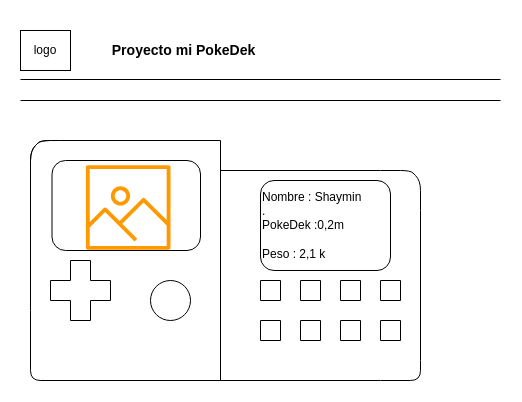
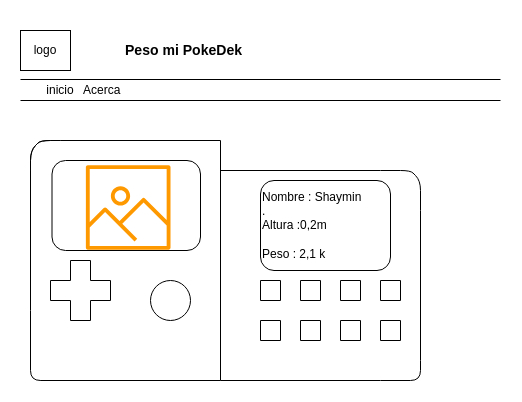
  <mxCell id="0" />
  <mxCell id="1" parent="0" />
- <mxCell id="2" value="&lt;h3&gt;Proyecto mi PokeDek&lt;/h3&gt;" style="text;html=1;strokeColor=none;fillColor=none;align=center;verticalAlign=middle;whiteSpace=wrap;rounded=0;hachureGap=4;pointerEvents=0;" parent="1" vertex="1"><mxGeometry x="50" width="267" height="60" as="geometry" y="20" /></mxCell>
+ <mxCell id="2" value="&lt;h3&gt;Peso mi PokeDek&lt;/h3&gt;" style="text;html=1;strokeColor=none;fillColor=none;align=center;verticalAlign=middle;whiteSpace=wrap;rounded=0;hachureGap=4;pointerEvents=0;" parent="1" vertex="1"><mxGeometry x="50" width="267" height="60" as="geometry" y="20" /></mxCell>
  <mxCell id="3" value="" style="endArrow=none;html=1;startSize=14;endSize=14;sourcePerimeterSpacing=8;targetPerimeterSpacing=8;" parent="1" edge="1"><mxGeometry width="50" height="50" relative="1" as="geometry"><mxPoint x="60" y="140" as="sourcePoint" /><mxPoint x="220" y="140" as="targetPoint" /></mxGeometry></mxCell>
  <mxCell id="4" value="" style="endArrow=none;html=1;startSize=14;endSize=14;sourcePerimeterSpacing=8;targetPerimeterSpacing=8;" parent="1" edge="1"><mxGeometry width="50" height="50" relative="1" as="geometry"><mxPoint x="220" y="380" as="sourcePoint" /><mxPoint x="220" y="140" as="targetPoint" /></mxGeometry></mxCell>
  <mxCell id="5" value="" style="endArrow=none;html=1;startSize=14;endSize=14;sourcePerimeterSpacing=8;targetPerimeterSpacing=8;" parent="1" edge="1"><mxGeometry width="50" height="50" relative="1" as="geometry"><mxPoint x="30" y="170" as="sourcePoint" /><mxPoint x="60" y="140" as="targetPoint" /><Array as="points"><mxPoint x="30" y="180" /><mxPoint x="30" y="150" /><mxPoint x="40" y="140" /></Array></mxGeometry></mxCell>
  <mxCell id="6" value="" style="endArrow=none;html=1;startSize=14;endSize=14;sourcePerimeterSpacing=8;targetPerimeterSpacing=8;" parent="1" edge="1"><mxGeometry width="50" height="50" relative="1" as="geometry"><mxPoint x="30" y="170" as="sourcePoint" /><mxPoint x="60" y="140" as="targetPoint" /><Array as="points"><mxPoint x="30" y="190" /><mxPoint x="30" y="180" /><mxPoint x="30" y="150" /><mxPoint x="40" y="140" /></Array></mxGeometry></mxCell>
  <mxCell id="7" value="" style="endArrow=none;html=1;startSize=14;endSize=14;sourcePerimeterSpacing=8;targetPerimeterSpacing=8;" parent="1" edge="1"><mxGeometry width="50" height="50" relative="1" as="geometry"><mxPoint x="30" y="180" as="sourcePoint" /><mxPoint x="30" y="310" as="targetPoint" /></mxGeometry></mxCell>
  <mxCell id="8" value="" style="endArrow=none;html=1;startSize=14;endSize=14;sourcePerimeterSpacing=8;targetPerimeterSpacing=8;" parent="1" edge="1"><mxGeometry width="50" height="50" relative="1" as="geometry"><mxPoint x="40" y="380" as="sourcePoint" /><mxPoint x="220" y="380" as="targetPoint" /></mxGeometry></mxCell>
  <mxCell id="9" value="" style="endArrow=none;html=1;startSize=14;endSize=14;sourcePerimeterSpacing=8;targetPerimeterSpacing=8;" parent="1" edge="1"><mxGeometry width="50" height="50" relative="1" as="geometry"><mxPoint x="50" y="380" as="sourcePoint" /><mxPoint x="30" y="310" as="targetPoint" /><Array as="points"><mxPoint x="30" y="380" /></Array></mxGeometry></mxCell>
  <mxCell id="10" value="" style="rounded=1;whiteSpace=wrap;html=1;hachureGap=4;pointerEvents=0;" parent="1" vertex="1"><mxGeometry x="51.5" y="160" width="148.5" height="90" as="geometry" /></mxCell>
  <mxCell id="11" value="" style="endArrow=none;html=1;startSize=14;endSize=14;sourcePerimeterSpacing=8;targetPerimeterSpacing=8;" parent="1" edge="1"><mxGeometry width="50" height="50" relative="1" as="geometry"><mxPoint x="70" y="260" as="sourcePoint" /><mxPoint x="70" y="280" as="targetPoint" /></mxGeometry></mxCell>
  <mxCell id="12" value="" style="endArrow=none;html=1;startSize=14;endSize=14;sourcePerimeterSpacing=8;targetPerimeterSpacing=8;" parent="1" edge="1"><mxGeometry width="50" height="50" relative="1" as="geometry"><mxPoint x="70" y="260" as="sourcePoint" /><mxPoint x="90" y="260" as="targetPoint" /><Array as="points" /></mxGeometry></mxCell>
  <mxCell id="13" value="" style="endArrow=none;html=1;startSize=14;endSize=14;sourcePerimeterSpacing=8;targetPerimeterSpacing=8;" parent="1" edge="1"><mxGeometry width="50" height="50" relative="1" as="geometry"><mxPoint x="90" y="280" as="sourcePoint" /><mxPoint x="90" y="260" as="targetPoint" /></mxGeometry></mxCell>
  <mxCell id="14" value="" style="endArrow=none;html=1;startSize=14;endSize=14;sourcePerimeterSpacing=8;targetPerimeterSpacing=8;" parent="1" edge="1"><mxGeometry width="50" height="50" relative="1" as="geometry"><mxPoint x="70" y="280" as="sourcePoint" /><mxPoint x="50" y="280" as="targetPoint" /></mxGeometry></mxCell>
  <mxCell id="15" value="" style="endArrow=none;html=1;startSize=14;endSize=14;sourcePerimeterSpacing=8;targetPerimeterSpacing=8;" parent="1" edge="1"><mxGeometry width="50" height="50" relative="1" as="geometry"><mxPoint x="50" y="300" as="sourcePoint" /><mxPoint x="50" y="280" as="targetPoint" /></mxGeometry></mxCell>
  <mxCell id="16" value="" style="endArrow=none;html=1;startSize=14;endSize=14;sourcePerimeterSpacing=8;targetPerimeterSpacing=8;" parent="1" edge="1"><mxGeometry width="50" height="50" relative="1" as="geometry"><mxPoint x="50" y="300" as="sourcePoint" /><mxPoint x="70" y="300" as="targetPoint" /></mxGeometry></mxCell>
  <mxCell id="17" value="" style="endArrow=none;html=1;startSize=14;endSize=14;sourcePerimeterSpacing=8;targetPerimeterSpacing=8;" parent="1" edge="1"><mxGeometry width="50" height="50" relative="1" as="geometry"><mxPoint x="70" y="300" as="sourcePoint" /><mxPoint x="70" y="320" as="targetPoint" /></mxGeometry></mxCell>
  <mxCell id="18" value="" style="endArrow=none;html=1;startSize=14;endSize=14;sourcePerimeterSpacing=8;targetPerimeterSpacing=8;" parent="1" edge="1"><mxGeometry width="50" height="50" relative="1" as="geometry"><mxPoint x="70" y="320" as="sourcePoint" /><mxPoint x="90" y="320" as="targetPoint" /></mxGeometry></mxCell>
  <mxCell id="19" value="" style="endArrow=none;html=1;startSize=14;endSize=14;sourcePerimeterSpacing=8;targetPerimeterSpacing=8;" parent="1" edge="1"><mxGeometry width="50" height="50" relative="1" as="geometry"><mxPoint x="90" y="320" as="sourcePoint" /><mxPoint x="90" y="300" as="targetPoint" /></mxGeometry></mxCell>
  <mxCell id="20" value="" style="endArrow=none;html=1;startSize=14;endSize=14;sourcePerimeterSpacing=8;targetPerimeterSpacing=8;" parent="1" edge="1"><mxGeometry width="50" height="50" relative="1" as="geometry"><mxPoint x="90" y="300" as="sourcePoint" /><mxPoint x="110" y="300" as="targetPoint" /></mxGeometry></mxCell>
  <mxCell id="21" value="" style="endArrow=none;html=1;startSize=14;endSize=14;sourcePerimeterSpacing=8;targetPerimeterSpacing=8;" parent="1" edge="1"><mxGeometry width="50" height="50" relative="1" as="geometry"><mxPoint x="110" y="300" as="sourcePoint" /><mxPoint x="110" y="280" as="targetPoint" /></mxGeometry></mxCell>
  <mxCell id="22" value="" style="endArrow=none;html=1;startSize=14;endSize=14;sourcePerimeterSpacing=8;targetPerimeterSpacing=8;" parent="1" edge="1"><mxGeometry width="50" height="50" relative="1" as="geometry"><mxPoint x="90" y="280" as="sourcePoint" /><mxPoint x="110" y="280" as="targetPoint" /></mxGeometry></mxCell>
  <mxCell id="23" value="" style="ellipse;whiteSpace=wrap;html=1;aspect=fixed;hachureGap=4;pointerEvents=0;" parent="1" vertex="1"><mxGeometry x="150" y="280" width="40" height="40" as="geometry" /></mxCell>
  <mxCell id="24" value="" style="endArrow=none;html=1;startSize=14;endSize=14;sourcePerimeterSpacing=8;targetPerimeterSpacing=8;" parent="1" edge="1"><mxGeometry width="50" height="50" relative="1" as="geometry"><mxPoint x="380" y="170" as="sourcePoint" /><mxPoint x="220" y="170" as="targetPoint" /></mxGeometry></mxCell>
  <mxCell id="25" value="" style="endArrow=none;html=1;startSize=14;endSize=14;sourcePerimeterSpacing=8;targetPerimeterSpacing=8;" parent="1" edge="1"><mxGeometry width="50" height="50" relative="1" as="geometry"><mxPoint x="420" y="210" as="sourcePoint" /><mxPoint x="380" y="170" as="targetPoint" /><Array as="points"><mxPoint x="420" y="180" /><mxPoint x="410" y="170" /></Array></mxGeometry></mxCell>
  <mxCell id="26" value="" style="endArrow=none;html=1;startSize=14;endSize=14;sourcePerimeterSpacing=8;targetPerimeterSpacing=8;" parent="1" edge="1"><mxGeometry width="50" height="50" relative="1" as="geometry"><mxPoint x="220" y="380" as="sourcePoint" /><mxPoint x="380" y="380" as="targetPoint" /></mxGeometry></mxCell>
  <mxCell id="27" value="" style="endArrow=none;html=1;startSize=14;endSize=14;sourcePerimeterSpacing=8;targetPerimeterSpacing=8;" parent="1" edge="1"><mxGeometry width="50" height="50" relative="1" as="geometry"><mxPoint x="380" y="380" as="sourcePoint" /><mxPoint x="420" y="360" as="targetPoint" /><Array as="points"><mxPoint x="420" y="380" /></Array></mxGeometry></mxCell>
  <mxCell id="28" value="" style="endArrow=none;html=1;startSize=14;endSize=14;sourcePerimeterSpacing=8;targetPerimeterSpacing=8;" parent="1" edge="1"><mxGeometry width="50" height="50" relative="1" as="geometry"><mxPoint x="420" y="210" as="sourcePoint" /><mxPoint x="420" y="360" as="targetPoint" /></mxGeometry></mxCell>
- <mxCell id="29" value="Nombre : Shaymin &lt;br&gt;.&lt;br&gt;PokeDek :0,2m&lt;br&gt;&lt;br&gt;Peso : 2,1 k" style="rounded=1;whiteSpace=wrap;html=1;hachureGap=4;pointerEvents=0;align=left;" parent="1" vertex="1"><mxGeometry x="260" y="180" width="130" height="90" as="geometry" /></mxCell>
+ <mxCell id="29" value="Nombre : Shaymin &lt;br&gt;.&lt;br&gt;Altura :0,2m&lt;br&gt;&lt;br&gt;Peso : 2,1 k" style="rounded=1;whiteSpace=wrap;html=1;hachureGap=4;pointerEvents=0;align=left;" parent="1" vertex="1"><mxGeometry x="260" y="180" width="130" height="90" as="geometry" /></mxCell>
  <mxCell id="30" value="" style="endArrow=none;html=1;startSize=14;endSize=14;sourcePerimeterSpacing=8;targetPerimeterSpacing=8;" parent="1" edge="1"><mxGeometry width="50" height="50" relative="1" as="geometry"><mxPoint x="260" y="280" as="sourcePoint" /><mxPoint x="260" y="300" as="targetPoint" /></mxGeometry></mxCell>
  <mxCell id="31" value="" style="endArrow=none;html=1;startSize=14;endSize=14;sourcePerimeterSpacing=8;targetPerimeterSpacing=8;" parent="1" edge="1"><mxGeometry width="50" height="50" relative="1" as="geometry"><mxPoint x="280" y="280" as="sourcePoint" /><mxPoint x="260" y="280" as="targetPoint" /></mxGeometry></mxCell>
  <mxCell id="32" value="" style="endArrow=none;html=1;startSize=14;endSize=14;sourcePerimeterSpacing=8;targetPerimeterSpacing=8;" parent="1" edge="1"><mxGeometry width="50" height="50" relative="1" as="geometry"><mxPoint x="280" y="300" as="sourcePoint" /><mxPoint x="260" y="300" as="targetPoint" /></mxGeometry></mxCell>
  <mxCell id="33" value="" style="endArrow=none;html=1;startSize=14;endSize=14;sourcePerimeterSpacing=8;targetPerimeterSpacing=8;" parent="1" edge="1"><mxGeometry width="50" height="50" relative="1" as="geometry"><mxPoint x="280" y="280" as="sourcePoint" /><mxPoint x="280" y="300" as="targetPoint" /></mxGeometry></mxCell>
  <mxCell id="34" value="" style="endArrow=none;html=1;startSize=14;endSize=14;sourcePerimeterSpacing=8;targetPerimeterSpacing=8;" parent="1" edge="1"><mxGeometry width="50" height="50" relative="1" as="geometry"><mxPoint x="300" y="300" as="sourcePoint" /><mxPoint x="300" y="280" as="targetPoint" /></mxGeometry></mxCell>
  <mxCell id="35" value="" style="endArrow=none;html=1;startSize=14;endSize=14;sourcePerimeterSpacing=8;targetPerimeterSpacing=8;" parent="1" edge="1"><mxGeometry width="50" height="50" relative="1" as="geometry"><mxPoint x="320" y="300" as="sourcePoint" /><mxPoint x="320" y="280" as="targetPoint" /></mxGeometry></mxCell>
  <mxCell id="36" value="" style="endArrow=none;html=1;startSize=14;endSize=14;sourcePerimeterSpacing=8;targetPerimeterSpacing=8;" parent="1" edge="1"><mxGeometry width="50" height="50" relative="1" as="geometry"><mxPoint x="340" y="280" as="sourcePoint" /><mxPoint x="340" y="300" as="targetPoint" /></mxGeometry></mxCell>
  <mxCell id="37" value="" style="endArrow=none;html=1;startSize=14;endSize=14;sourcePerimeterSpacing=8;targetPerimeterSpacing=8;" parent="1" edge="1"><mxGeometry width="50" height="50" relative="1" as="geometry"><mxPoint x="360" y="300" as="sourcePoint" /><mxPoint x="360" y="280" as="targetPoint" /></mxGeometry></mxCell>
  <mxCell id="38" value="" style="endArrow=none;html=1;startSize=14;endSize=14;sourcePerimeterSpacing=8;targetPerimeterSpacing=8;" parent="1" edge="1"><mxGeometry width="50" height="50" relative="1" as="geometry"><mxPoint x="380" y="300" as="sourcePoint" /><mxPoint x="380" y="280" as="targetPoint" /></mxGeometry></mxCell>
  <mxCell id="39" value="" style="endArrow=none;html=1;startSize=14;endSize=14;sourcePerimeterSpacing=8;targetPerimeterSpacing=8;" parent="1" edge="1"><mxGeometry width="50" height="50" relative="1" as="geometry"><mxPoint x="400" y="280" as="sourcePoint" /><mxPoint x="400" y="300" as="targetPoint" /></mxGeometry></mxCell>
  <mxCell id="40" value="" style="endArrow=none;html=1;startSize=14;endSize=14;sourcePerimeterSpacing=8;targetPerimeterSpacing=8;" parent="1" edge="1"><mxGeometry width="50" height="50" relative="1" as="geometry"><mxPoint x="300" y="280" as="sourcePoint" /><mxPoint x="320" y="280" as="targetPoint" /></mxGeometry></mxCell>
  <mxCell id="41" value="" style="endArrow=none;html=1;startSize=14;endSize=14;sourcePerimeterSpacing=8;targetPerimeterSpacing=8;" parent="1" edge="1"><mxGeometry width="50" height="50" relative="1" as="geometry"><mxPoint x="320" y="300" as="sourcePoint" /><mxPoint x="300" y="300" as="targetPoint" /></mxGeometry></mxCell>
  <mxCell id="42" value="" style="endArrow=none;html=1;startSize=14;endSize=14;sourcePerimeterSpacing=8;targetPerimeterSpacing=8;" parent="1" edge="1"><mxGeometry width="50" height="50" relative="1" as="geometry"><mxPoint x="340" y="300" as="sourcePoint" /><mxPoint x="360" y="300" as="targetPoint" /></mxGeometry></mxCell>
  <mxCell id="43" value="" style="endArrow=none;html=1;startSize=14;endSize=14;sourcePerimeterSpacing=8;targetPerimeterSpacing=8;" parent="1" edge="1"><mxGeometry width="50" height="50" relative="1" as="geometry"><mxPoint x="340" y="280" as="sourcePoint" /><mxPoint x="360" y="280" as="targetPoint" /></mxGeometry></mxCell>
  <mxCell id="44" value="" style="endArrow=none;html=1;startSize=14;endSize=14;sourcePerimeterSpacing=8;targetPerimeterSpacing=8;" parent="1" edge="1"><mxGeometry width="50" height="50" relative="1" as="geometry"><mxPoint x="400" y="280" as="sourcePoint" /><mxPoint x="380" y="280" as="targetPoint" /></mxGeometry></mxCell>
  <mxCell id="45" value="" style="endArrow=none;html=1;startSize=14;endSize=14;sourcePerimeterSpacing=8;targetPerimeterSpacing=8;" parent="1" edge="1"><mxGeometry width="50" height="50" relative="1" as="geometry"><mxPoint x="400" y="300" as="sourcePoint" /><mxPoint x="380" y="300" as="targetPoint" /></mxGeometry></mxCell>
  <mxCell id="46" value="" style="endArrow=none;html=1;startSize=14;endSize=14;sourcePerimeterSpacing=8;targetPerimeterSpacing=8;" parent="1" edge="1"><mxGeometry width="50" height="50" relative="1" as="geometry"><mxPoint x="260" y="320" as="sourcePoint" /><mxPoint x="260" y="340" as="targetPoint" /></mxGeometry></mxCell>
  <mxCell id="47" value="" style="endArrow=none;html=1;startSize=14;endSize=14;sourcePerimeterSpacing=8;targetPerimeterSpacing=8;" parent="1" edge="1"><mxGeometry width="50" height="50" relative="1" as="geometry"><mxPoint x="280" y="340" as="sourcePoint" /><mxPoint x="280" y="320" as="targetPoint" /></mxGeometry></mxCell>
  <mxCell id="48" value="" style="endArrow=none;html=1;startSize=14;endSize=14;sourcePerimeterSpacing=8;targetPerimeterSpacing=8;" parent="1" edge="1"><mxGeometry width="50" height="50" relative="1" as="geometry"><mxPoint x="280" y="340" as="sourcePoint" /><mxPoint x="260" y="340" as="targetPoint" /></mxGeometry></mxCell>
  <mxCell id="49" value="" style="endArrow=none;html=1;startSize=14;endSize=14;sourcePerimeterSpacing=8;targetPerimeterSpacing=8;" parent="1" edge="1"><mxGeometry width="50" height="50" relative="1" as="geometry"><mxPoint x="260" y="320" as="sourcePoint" /><mxPoint x="280" y="320" as="targetPoint" /></mxGeometry></mxCell>
  <mxCell id="50" value="" style="endArrow=none;html=1;startSize=14;endSize=14;sourcePerimeterSpacing=8;targetPerimeterSpacing=8;" parent="1" edge="1"><mxGeometry width="50" height="50" relative="1" as="geometry"><mxPoint x="300" y="340" as="sourcePoint" /><mxPoint x="300" y="320" as="targetPoint" /></mxGeometry></mxCell>
  <mxCell id="51" value="" style="endArrow=none;html=1;startSize=14;endSize=14;sourcePerimeterSpacing=8;targetPerimeterSpacing=8;" parent="1" edge="1"><mxGeometry width="50" height="50" relative="1" as="geometry"><mxPoint x="300" y="340" as="sourcePoint" /><mxPoint x="320" y="340" as="targetPoint" /></mxGeometry></mxCell>
  <mxCell id="52" value="" style="endArrow=none;html=1;startSize=14;endSize=14;sourcePerimeterSpacing=8;targetPerimeterSpacing=8;" parent="1" edge="1"><mxGeometry width="50" height="50" relative="1" as="geometry"><mxPoint x="300" y="320" as="sourcePoint" /><mxPoint x="320" y="320" as="targetPoint" /></mxGeometry></mxCell>
  <mxCell id="53" value="" style="endArrow=none;html=1;startSize=14;endSize=14;sourcePerimeterSpacing=8;targetPerimeterSpacing=8;" parent="1" edge="1"><mxGeometry width="50" height="50" relative="1" as="geometry"><mxPoint x="320" y="340" as="sourcePoint" /><mxPoint x="320" y="320" as="targetPoint" /></mxGeometry></mxCell>
  <mxCell id="54" value="" style="endArrow=none;html=1;startSize=14;endSize=14;sourcePerimeterSpacing=8;targetPerimeterSpacing=8;" parent="1" edge="1"><mxGeometry width="50" height="50" relative="1" as="geometry"><mxPoint x="340" y="340" as="sourcePoint" /><mxPoint x="340" y="320" as="targetPoint" /></mxGeometry></mxCell>
  <mxCell id="55" value="" style="endArrow=none;html=1;startSize=14;endSize=14;sourcePerimeterSpacing=8;targetPerimeterSpacing=8;" parent="1" edge="1"><mxGeometry width="50" height="50" relative="1" as="geometry"><mxPoint x="360" y="340" as="sourcePoint" /><mxPoint x="360" y="320" as="targetPoint" /></mxGeometry></mxCell>
  <mxCell id="56" value="" style="endArrow=none;html=1;startSize=14;endSize=14;sourcePerimeterSpacing=8;targetPerimeterSpacing=8;" parent="1" edge="1"><mxGeometry width="50" height="50" relative="1" as="geometry"><mxPoint x="360" y="340" as="sourcePoint" /><mxPoint x="340" y="340" as="targetPoint" /></mxGeometry></mxCell>
  <mxCell id="57" value="" style="endArrow=none;html=1;startSize=14;endSize=14;sourcePerimeterSpacing=8;targetPerimeterSpacing=8;" parent="1" edge="1"><mxGeometry width="50" height="50" relative="1" as="geometry"><mxPoint x="340" y="320" as="sourcePoint" /><mxPoint x="360" y="320" as="targetPoint" /></mxGeometry></mxCell>
  <mxCell id="58" value="" style="endArrow=none;html=1;startSize=14;endSize=14;sourcePerimeterSpacing=8;targetPerimeterSpacing=8;" parent="1" edge="1"><mxGeometry width="50" height="50" relative="1" as="geometry"><mxPoint x="380" y="340" as="sourcePoint" /><mxPoint x="380" y="320" as="targetPoint" /></mxGeometry></mxCell>
  <mxCell id="59" value="" style="endArrow=none;html=1;startSize=14;endSize=14;sourcePerimeterSpacing=8;targetPerimeterSpacing=8;" parent="1" edge="1"><mxGeometry width="50" height="50" relative="1" as="geometry"><mxPoint x="400" y="340" as="sourcePoint" /><mxPoint x="400" y="320" as="targetPoint" /></mxGeometry></mxCell>
  <mxCell id="60" value="" style="endArrow=none;html=1;startSize=14;endSize=14;sourcePerimeterSpacing=8;targetPerimeterSpacing=8;" parent="1" edge="1"><mxGeometry width="50" height="50" relative="1" as="geometry"><mxPoint x="400" y="340" as="sourcePoint" /><mxPoint x="380" y="340" as="targetPoint" /></mxGeometry></mxCell>
  <mxCell id="61" value="" style="endArrow=none;html=1;startSize=14;endSize=14;sourcePerimeterSpacing=8;targetPerimeterSpacing=8;" parent="1" edge="1"><mxGeometry width="50" height="50" relative="1" as="geometry"><mxPoint x="380" y="320" as="sourcePoint" /><mxPoint x="400" y="320" as="targetPoint" /></mxGeometry></mxCell>
  <mxCell id="62" value="" style="endArrow=none;html=1;startSize=14;endSize=14;sourcePerimeterSpacing=8;targetPerimeterSpacing=8;" parent="1" edge="1"><mxGeometry width="50" height="50" relative="1" as="geometry"><mxPoint x="20" y="100" as="sourcePoint" /><mxPoint x="500" y="100" as="targetPoint" /></mxGeometry></mxCell>
  <mxCell id="63" value="" style="endArrow=none;html=1;startSize=14;endSize=14;sourcePerimeterSpacing=8;targetPerimeterSpacing=8;" parent="1" edge="1"><mxGeometry width="50" height="50" relative="1" as="geometry"><mxPoint x="20" y="79" as="sourcePoint" /><mxPoint x="500" y="79" as="targetPoint" /></mxGeometry></mxCell>
+ <mxCell id="64" value="inicio" style="text;html=1;strokeColor=none;fillColor=none;align=center;verticalAlign=middle;whiteSpace=wrap;rounded=0;hachureGap=4;pointerEvents=0;" parent="1" vertex="1"><mxGeometry x="40" y="80" width="40" height="20" as="geometry" /></mxCell>
  <mxCell id="65" value="" style="sketch=0;outlineConnect=0;fontColor=#232F3E;gradientColor=none;fillColor=#FF9900;strokeColor=none;dashed=0;verticalLabelPosition=bottom;verticalAlign=top;align=center;html=1;fontSize=12;fontStyle=0;aspect=fixed;pointerEvents=1;shape=mxgraph.aws4.container_registry_image;hachureGap=4;" parent="1" vertex="1"><mxGeometry x="85.38" y="164.63" width="84.62" height="84.62" as="geometry" /></mxCell>
  <mxCell id="66" value="" style="rounded=0;whiteSpace=wrap;html=1;hachureGap=4;pointerEvents=0;" parent="1" vertex="1"><mxGeometry x="20" y="30" width="50" height="40" as="geometry" /></mxCell>
  <mxCell id="67" value="logo" style="text;html=1;strokeColor=none;fillColor=none;align=center;verticalAlign=middle;whiteSpace=wrap;rounded=0;hachureGap=4;pointerEvents=0;" parent="1" vertex="1"><mxGeometry x="20" y="40" width="50" height="20" as="geometry" /></mxCell>
+ <mxCell id="68" value="Acerca&amp;nbsp;&amp;nbsp;" style="text;html=1;strokeColor=none;fillColor=none;align=center;verticalAlign=middle;whiteSpace=wrap;rounded=0;hachureGap=4;pointerEvents=0;" parent="1" vertex="1"><mxGeometry x="85.38" y="80" width="40" height="20" as="geometry" /></mxCell>
